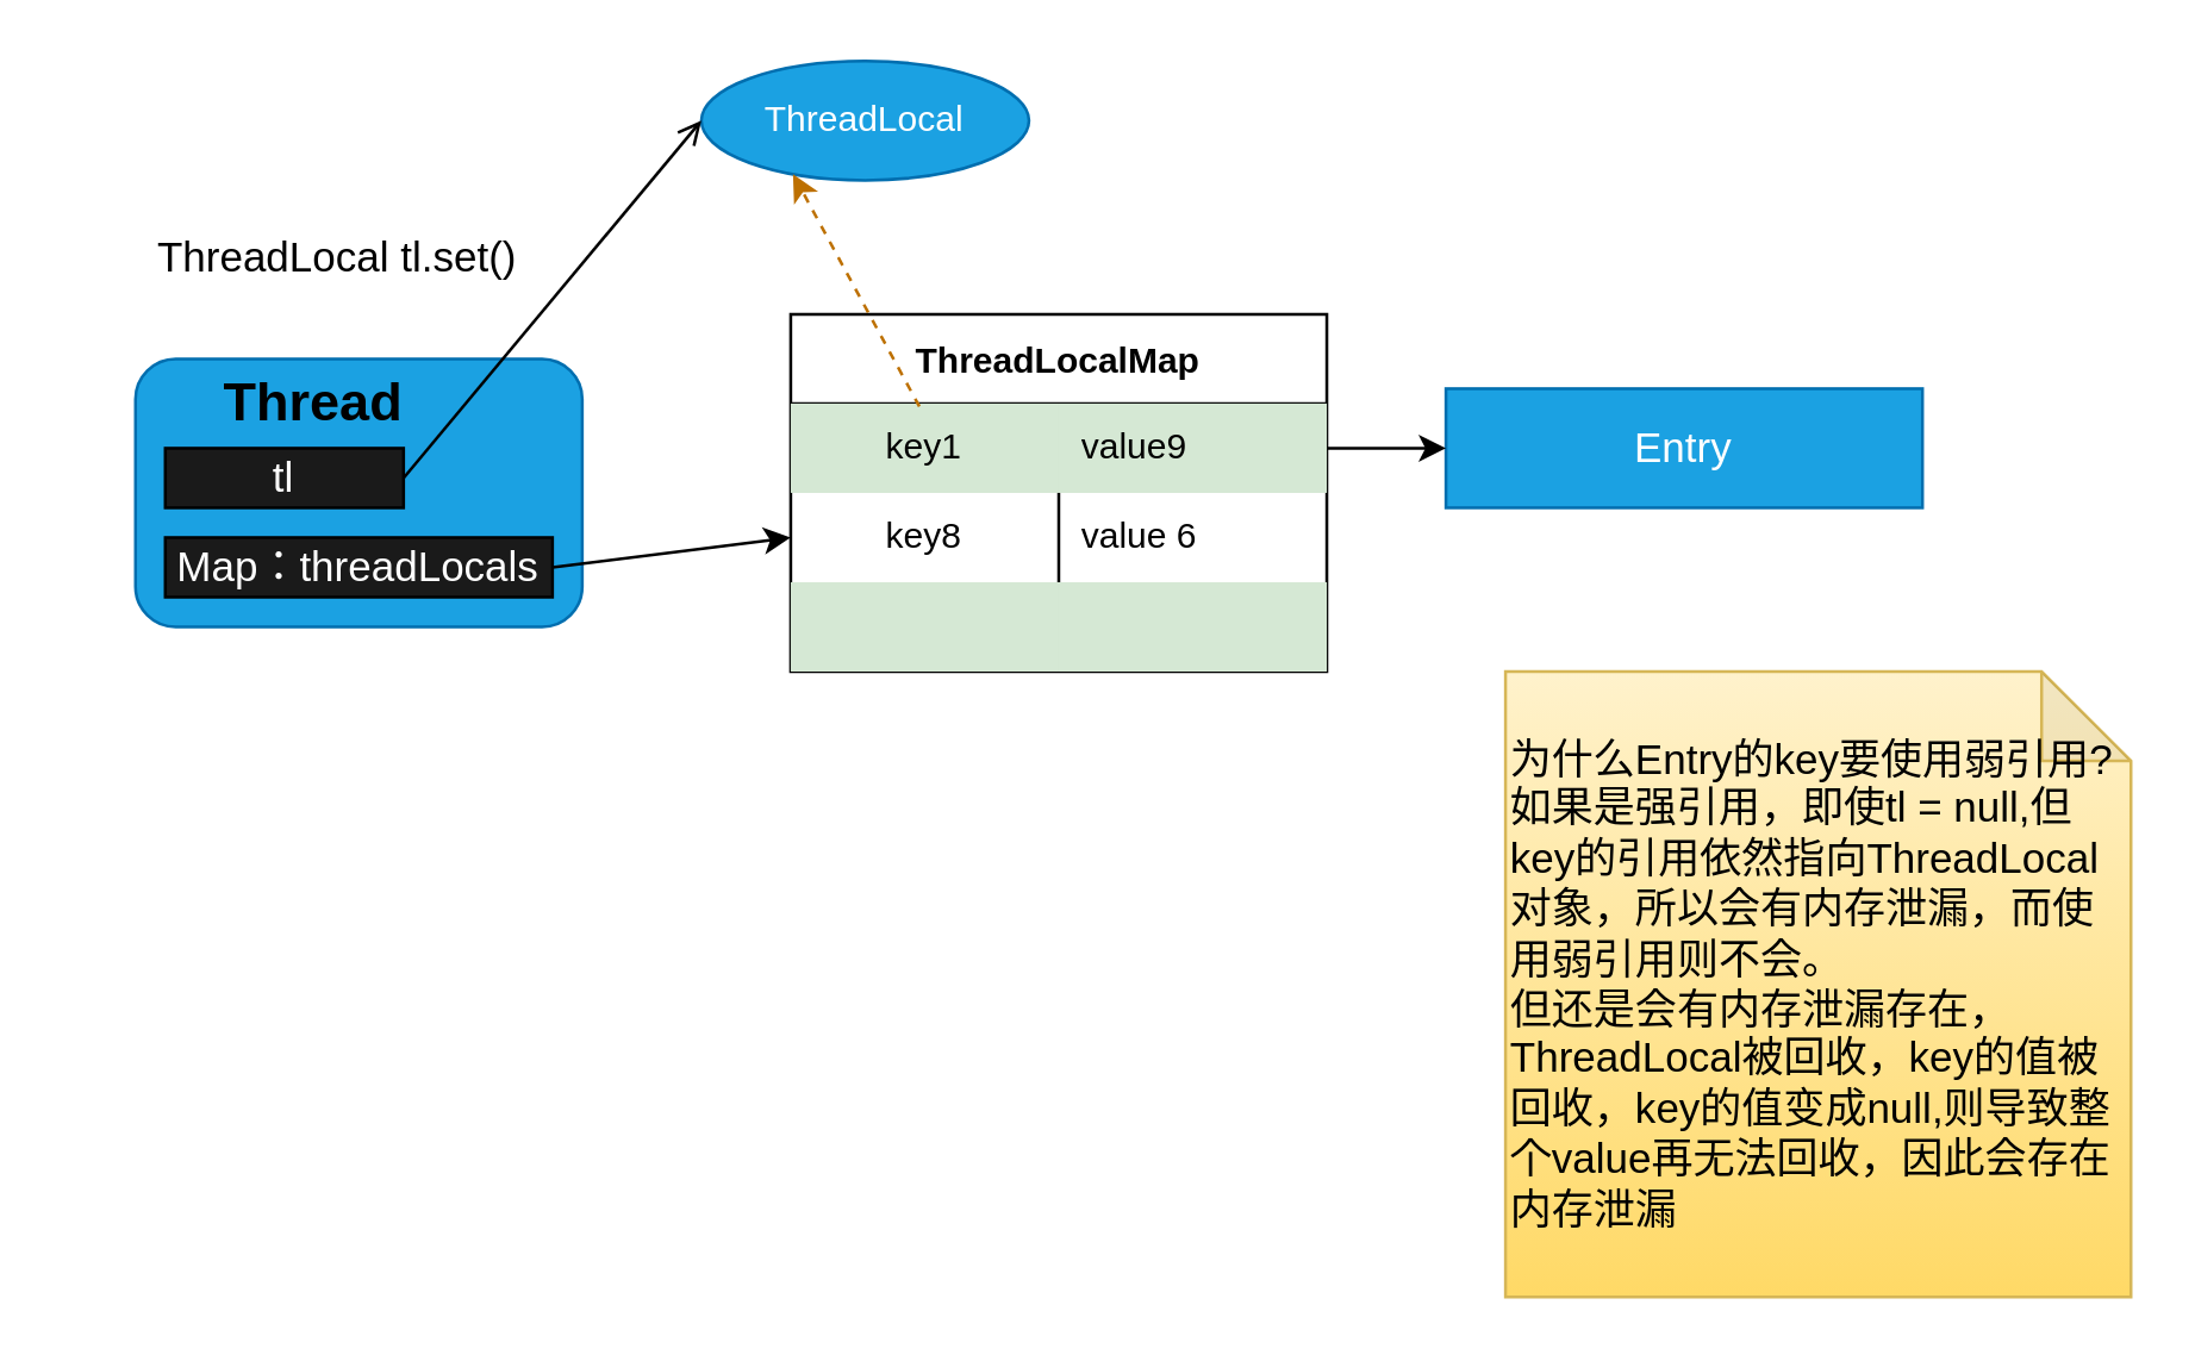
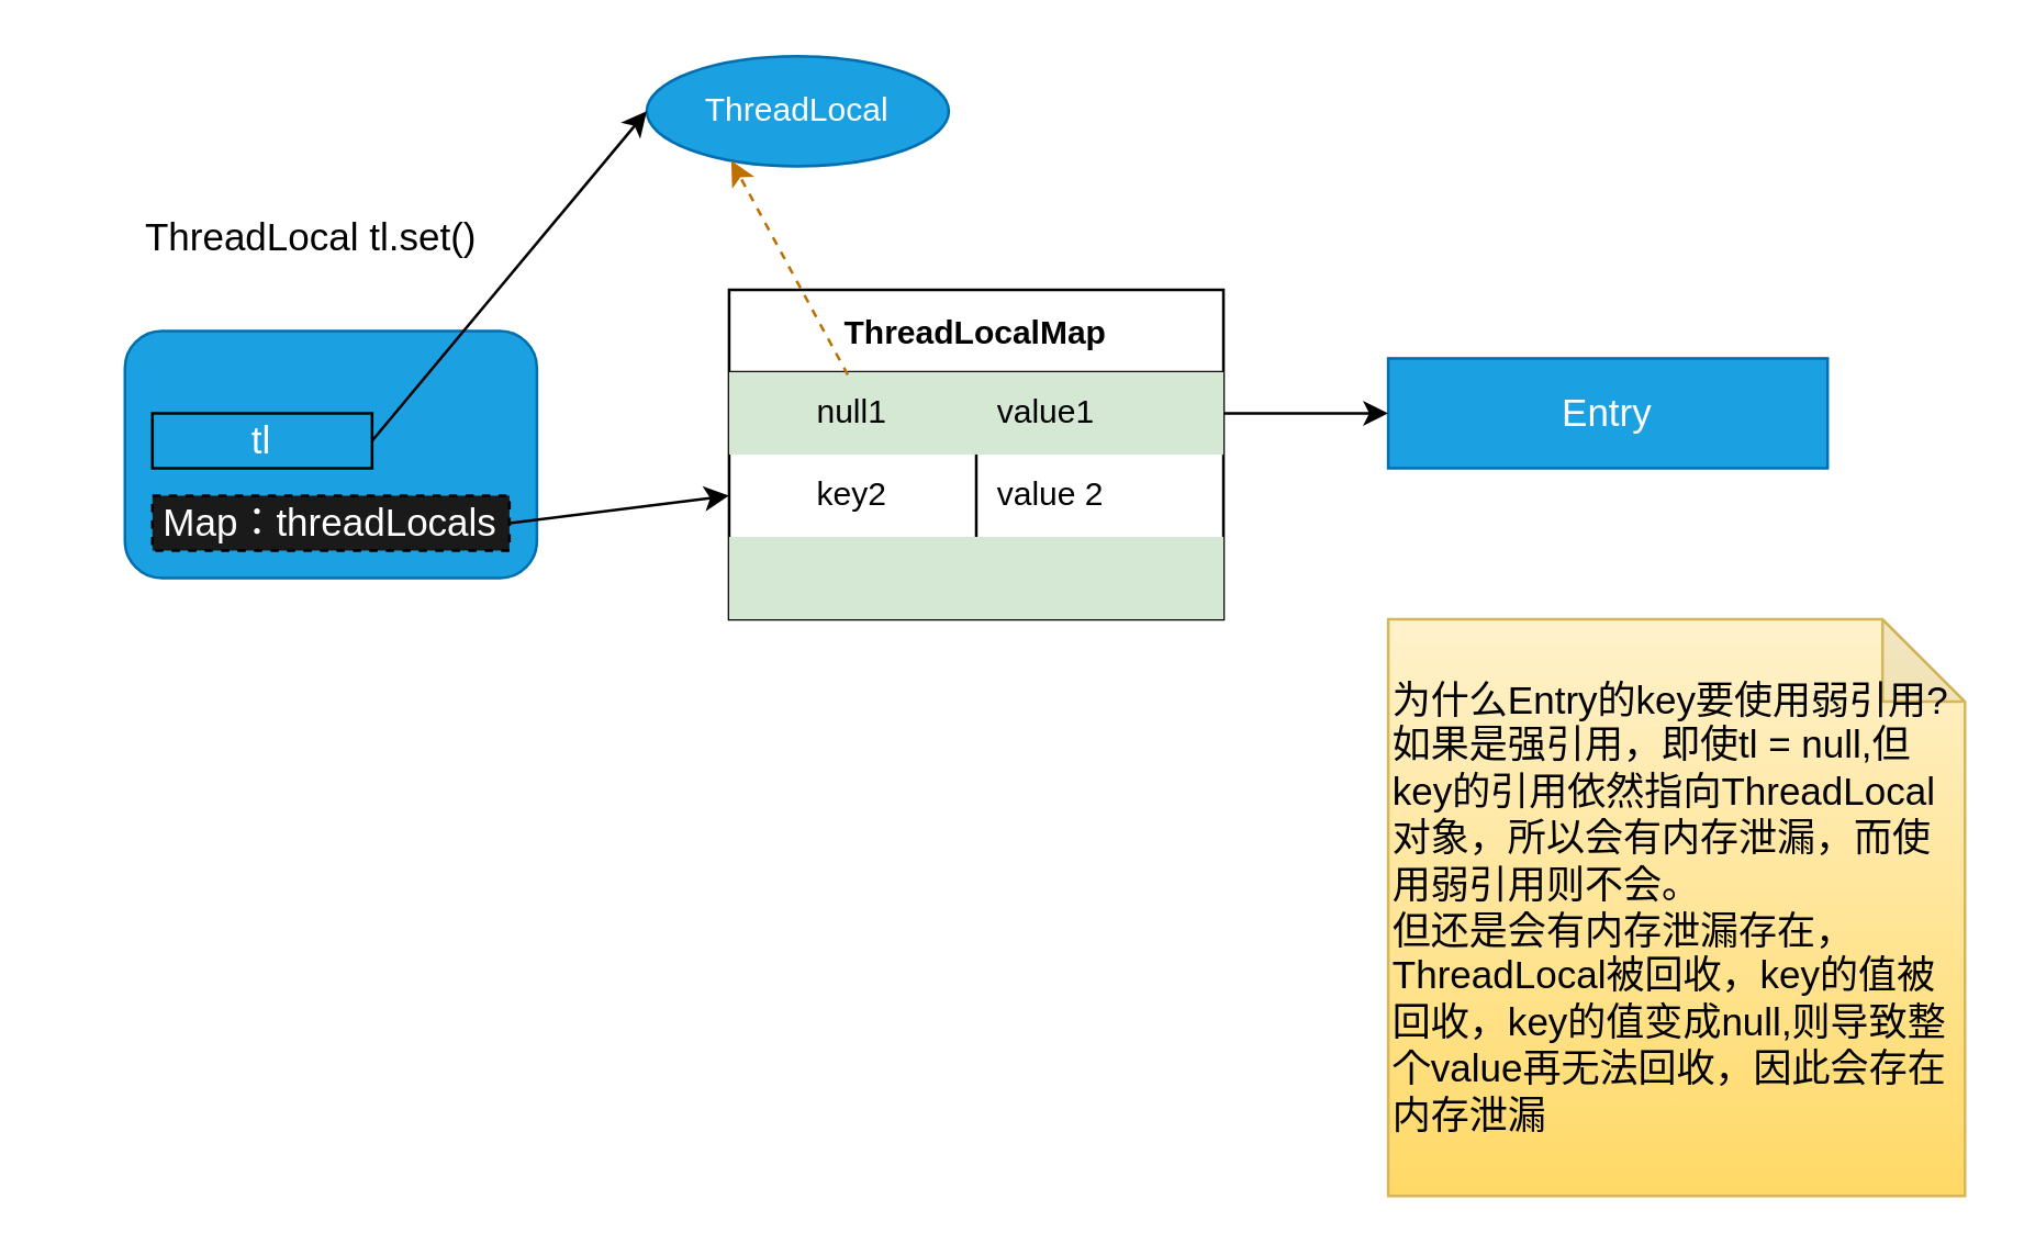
  <mxCell id="0" />
  <mxCell id="1" parent="0" />
  <mxCell id="2" value="ThreadLocalMap" style="shape=table;startSize=30;container=1;collapsible=0;childLayout=tableLayout;fixedRows=1;rowLines=0;fontStyle=1;" vertex="1" parent="1"><mxGeometry x="265" y="105" width="180" height="120" as="geometry" /></mxCell>
  <mxCell id="3" value="" style="shape=tableRow;horizontal=0;startSize=0;swimlaneHead=0;swimlaneBody=0;top=0;left=0;bottom=0;right=0;collapsible=0;dropTarget=0;fillColor=none;points=[[0,0.5],[1,0.5]];portConstraint=eastwest;" vertex="1" parent="2"><mxGeometry y="30" width="180" height="30" as="geometry" /></mxCell>
- <mxCell id="4" value="key1" style="shape=partialRectangle;html=1;whiteSpace=wrap;connectable=0;fillColor=#d5e8d4;top=0;left=0;bottom=0;right=0;overflow=hidden;pointerEvents=1;strokeColor=#82b366;points=[[0,0,0,0,0],[0,0.23,0,0,0],[0,0.5,0,0,0],[0,0.77,0,0,0],[0,1,0,0,0],[0.24,0,0,0,0],[0.24,1,0,0,0],[0.5,0,0,0,0],[0.5,1,0,0,0],[0.76,0,0,0,0],[0.76,1,0,0,0],[1,0,0,0,0],[1,0.27,0,0,0],[1,0.5,0,0,0],[1,0.77,0,0,0],[1,1,0,0,0]];" vertex="1" parent="3"><mxGeometry width="90" height="30" as="geometry"><mxRectangle width="90" height="30" as="alternateBounds" /></mxGeometry></mxCell>
- <mxCell id="5" value="value9" style="shape=partialRectangle;html=1;whiteSpace=wrap;connectable=0;fillColor=#d5e8d4;top=0;left=0;bottom=0;right=0;align=left;spacingLeft=6;overflow=hidden;strokeColor=#82b366;" vertex="1" parent="3"><mxGeometry x="90" width="90" height="30" as="geometry"><mxRectangle width="90" height="30" as="alternateBounds" /></mxGeometry></mxCell>
+ <mxCell id="4" value="null1" style="shape=partialRectangle;html=1;whiteSpace=wrap;connectable=0;fillColor=#d5e8d4;top=0;left=0;bottom=0;right=0;overflow=hidden;pointerEvents=1;strokeColor=#82b366;points=[[0,0,0,0,0],[0,0.23,0,0,0],[0,0.5,0,0,0],[0,0.77,0,0,0],[0,1,0,0,0],[0.24,0,0,0,0],[0.24,1,0,0,0],[0.5,0,0,0,0],[0.5,1,0,0,0],[0.76,0,0,0,0],[0.76,1,0,0,0],[1,0,0,0,0],[1,0.27,0,0,0],[1,0.5,0,0,0],[1,0.77,0,0,0],[1,1,0,0,0]];" vertex="1" parent="3"><mxGeometry width="90" height="30" as="geometry"><mxRectangle width="90" height="30" as="alternateBounds" /></mxGeometry></mxCell>
+ <mxCell id="5" value="value1" style="shape=partialRectangle;html=1;whiteSpace=wrap;connectable=0;fillColor=#d5e8d4;top=0;left=0;bottom=0;right=0;align=left;spacingLeft=6;overflow=hidden;strokeColor=#82b366;" vertex="1" parent="3"><mxGeometry x="90" width="90" height="30" as="geometry"><mxRectangle width="90" height="30" as="alternateBounds" /></mxGeometry></mxCell>
  <mxCell id="6" value="" style="shape=tableRow;horizontal=0;startSize=0;swimlaneHead=0;swimlaneBody=0;top=0;left=0;bottom=0;right=0;collapsible=0;dropTarget=0;fillColor=none;points=[[0,0.5],[1,0.5]];portConstraint=eastwest;" vertex="1" parent="2"><mxGeometry y="60" width="180" height="30" as="geometry" /></mxCell>
- <mxCell id="7" value="key8" style="shape=partialRectangle;html=1;whiteSpace=wrap;connectable=0;fillColor=none;top=0;left=0;bottom=0;right=0;overflow=hidden;" vertex="1" parent="6"><mxGeometry width="90" height="30" as="geometry"><mxRectangle width="90" height="30" as="alternateBounds" /></mxGeometry></mxCell>
- <mxCell id="8" value="value 6" style="shape=partialRectangle;html=1;whiteSpace=wrap;connectable=0;fillColor=none;top=0;left=0;bottom=0;right=0;align=left;spacingLeft=6;overflow=hidden;" vertex="1" parent="6"><mxGeometry x="90" width="90" height="30" as="geometry"><mxRectangle width="90" height="30" as="alternateBounds" /></mxGeometry></mxCell>
+ <mxCell id="7" value="key2" style="shape=partialRectangle;html=1;whiteSpace=wrap;connectable=0;fillColor=none;top=0;left=0;bottom=0;right=0;overflow=hidden;" vertex="1" parent="6"><mxGeometry width="90" height="30" as="geometry"><mxRectangle width="90" height="30" as="alternateBounds" /></mxGeometry></mxCell>
+ <mxCell id="8" value="value 2" style="shape=partialRectangle;html=1;whiteSpace=wrap;connectable=0;fillColor=none;top=0;left=0;bottom=0;right=0;align=left;spacingLeft=6;overflow=hidden;" vertex="1" parent="6"><mxGeometry x="90" width="90" height="30" as="geometry"><mxRectangle width="90" height="30" as="alternateBounds" /></mxGeometry></mxCell>
  <mxCell id="9" value="" style="shape=tableRow;horizontal=0;startSize=0;swimlaneHead=0;swimlaneBody=0;top=0;left=0;bottom=0;right=0;collapsible=0;dropTarget=0;fillColor=none;points=[[0,0.5],[1,0.5]];portConstraint=eastwest;" vertex="1" parent="2"><mxGeometry y="90" width="180" height="30" as="geometry" /></mxCell>
  <mxCell id="10" value="" style="shape=partialRectangle;html=1;whiteSpace=wrap;connectable=0;fillColor=#d5e8d4;top=0;left=0;bottom=0;right=0;overflow=hidden;strokeColor=#82b366;" vertex="1" parent="9"><mxGeometry width="90" height="30" as="geometry"><mxRectangle width="90" height="30" as="alternateBounds" /></mxGeometry></mxCell>
  <mxCell id="11" value="" style="shape=partialRectangle;html=1;whiteSpace=wrap;connectable=0;fillColor=#d5e8d4;top=0;left=0;bottom=0;right=0;align=left;spacingLeft=6;overflow=hidden;strokeColor=#82b366;" vertex="1" parent="9"><mxGeometry x="90" width="90" height="30" as="geometry"><mxRectangle width="90" height="30" as="alternateBounds" /></mxGeometry></mxCell>
  <mxCell id="12" value="ThreadLocal" style="ellipse;whiteSpace=wrap;html=1;fillColor=#1ba1e2;strokeColor=#006EAF;fontColor=#ffffff;" vertex="1" parent="1"><mxGeometry x="235" y="20" width="110" height="40" as="geometry" /></mxCell>
  <mxCell id="13" value="" style="rounded=1;whiteSpace=wrap;html=1;fillColor=#1ba1e2;strokeColor=#006EAF;fontColor=#ffffff;" vertex="1" parent="1"><mxGeometry x="45" y="120" width="150" height="90" as="geometry" /></mxCell>
- <mxCell id="14" value="&lt;b&gt;&lt;font style=&quot;font-size: 18px&quot;&gt;Thread&lt;/font&gt;&lt;/b&gt;" style="text;html=1;strokeColor=none;fillColor=none;align=center;verticalAlign=middle;whiteSpace=wrap;rounded=0;" vertex="1" parent="1"><mxGeometry x="75" y="120" width="60" height="30" as="geometry" /></mxCell>
- <mxCell id="15" style="edgeStyle=none;rounded=0;orthogonalLoop=1;jettySize=auto;html=1;exitX=1;exitY=0.5;exitDx=0;exitDy=0;entryX=0;entryY=0.5;entryDx=0;entryDy=0;fontSize=14;fontColor=#000000;endArrow=open;" edge="1" parent="1" source="16" target="12"><mxGeometry relative="1" as="geometry" /></mxCell>
- <mxCell id="16" value="&lt;font color=&quot;#ffffff&quot; style=&quot;font-size: 14px&quot;&gt;tl&lt;/font&gt;" style="rounded=0;whiteSpace=wrap;html=1;fillColor=#1A1A1A;" vertex="1" parent="1"><mxGeometry x="55" y="150" width="80" height="20" as="geometry" /></mxCell>
+ <mxCell id="15" style="edgeStyle=none;rounded=0;orthogonalLoop=1;jettySize=auto;html=1;exitX=1;exitY=0.5;exitDx=0;exitDy=0;entryX=0;entryY=0.5;entryDx=0;entryDy=0;fontSize=14;fontColor=#000000;" edge="1" parent="1" source="16" target="12"><mxGeometry relative="1" as="geometry" /></mxCell>
+ <mxCell id="16" value="&lt;font color=&quot;#ffffff&quot; style=&quot;font-size: 14px&quot;&gt;tl&lt;/font&gt;" style="rounded=0;whiteSpace=wrap;html=1;fillColor=#1ba1e2;" vertex="1" parent="1"><mxGeometry x="55" y="150" width="80" height="20" as="geometry" /></mxCell>
  <mxCell id="17" style="edgeStyle=none;rounded=0;orthogonalLoop=1;jettySize=auto;html=1;exitX=1;exitY=0.5;exitDx=0;exitDy=0;entryX=0;entryY=0.5;entryDx=0;entryDy=0;fontSize=14;fontColor=#000000;" edge="1" parent="1" source="18" target="6"><mxGeometry relative="1" as="geometry" /></mxCell>
- <mxCell id="18" value="&lt;font color=&quot;#ffffff&quot; style=&quot;font-size: 14px&quot;&gt;Map：threadLocals&lt;/font&gt;" style="rounded=0;whiteSpace=wrap;html=1;fillColor=#1A1A1A;" vertex="1" parent="1"><mxGeometry x="55" y="180" width="130" height="20" as="geometry" /></mxCell>
+ <mxCell id="18" value="&lt;font color=&quot;#ffffff&quot; style=&quot;font-size: 14px&quot;&gt;Map：threadLocals&lt;/font&gt;" style="rounded=0;whiteSpace=wrap;html=1;fillColor=#1A1A1A;dashed=1;" vertex="1" parent="1"><mxGeometry x="55" y="180" width="130" height="20" as="geometry" /></mxCell>
  <mxCell id="19" value="&lt;font style=&quot;font-size: 14px&quot;&gt;&lt;font color=&quot;#000000&quot;&gt;ThreadLocal tl.set()&lt;/font&gt;.&lt;/font&gt;" style="text;html=1;strokeColor=none;fillColor=none;align=center;verticalAlign=middle;whiteSpace=wrap;rounded=0;fontSize=18;fontColor=#FFFFFF;" vertex="1" parent="1"><mxGeometry x="20" y="70" width="190" height="30" as="geometry" /></mxCell>
  <mxCell id="20" style="edgeStyle=none;rounded=0;orthogonalLoop=1;jettySize=auto;html=1;entryX=0.25;entryY=1;entryDx=0;entryDy=0;fontSize=14;fontColor=#000000;exitX=0.24;exitY=0.033;exitDx=0;exitDy=0;exitPerimeter=0;dashed=1;fillColor=#f0a30a;strokeColor=#BD7000;" edge="1" parent="1" source="3" target="12"><mxGeometry relative="1" as="geometry" /></mxCell>
- <mxCell id="21" value="Entry" style="rounded=0;whiteSpace=wrap;html=1;fontSize=14;fontColor=#ffffff;fillColor=#1ba1e2;strokeColor=#006EAF;" vertex="1" parent="1"><mxGeometry x="485" y="130" width="160" height="40" as="geometry" /></mxCell>
+ <mxCell id="21" value="Entry" style="rounded=0;whiteSpace=wrap;html=1;fontSize=14;fontColor=#ffffff;fillColor=#1ba1e2;strokeColor=#006EAF;" vertex="1" parent="1"><mxGeometry x="505" y="130" width="160" height="40" as="geometry" /></mxCell>
  <mxCell id="22" style="edgeStyle=none;rounded=0;orthogonalLoop=1;jettySize=auto;html=1;exitX=1;exitY=0.5;exitDx=0;exitDy=0;entryX=0;entryY=0.5;entryDx=0;entryDy=0;fontSize=14;fontColor=#000000;" edge="1" parent="1" source="3" target="21"><mxGeometry relative="1" as="geometry" /></mxCell>
  <mxCell id="23" value="为什么Entry的key要使用弱引用?&lt;br&gt;如果是强引用，即使tl = null,但key的引用依然指向ThreadLocal对象，所以会有内存泄漏，而使用弱引用则不会。&lt;br&gt;但还是会有内存泄漏存在，ThreadLocal被回收，key的值被回收，key的值变成null,则导致整个value再无法回收，因此会存在内存泄漏" style="shape=note;whiteSpace=wrap;html=1;backgroundOutline=1;darkOpacity=0.05;fontSize=14;fillColor=#fff2cc;strokeColor=#d6b656;gradientColor=#ffd966;align=left;" vertex="1" parent="1"><mxGeometry x="505" y="225" width="210" height="210" as="geometry" /></mxCell>
